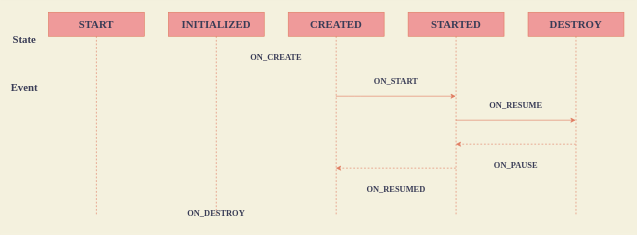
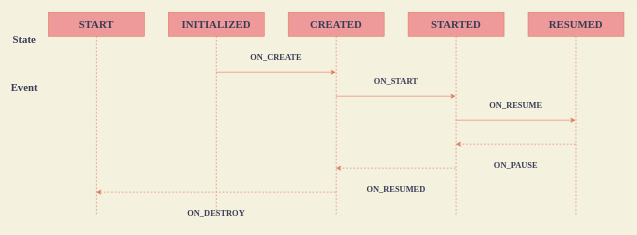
  <mxCell id="0" />
  <mxCell id="1" parent="0" />
  <mxCell id="2" value="&lt;h2&gt;INITIALIZED&lt;/h2&gt;" style="shape=umlLifeline;perimeter=lifelinePerimeter;whiteSpace=wrap;html=1;container=1;collapsible=0;recursiveResize=0;outlineConnect=0;rounded=0;sketch=0;fontColor=#393C56;strokeColor=#E07A5F;fillColor=#EF9a9a;fontFamily=Comic Sans MS;" vertex="1" parent="1"><mxGeometry x="280" y="20" width="160" height="340" as="geometry" /></mxCell>
  <mxCell id="3" value="&lt;h3&gt;ON_CREATE&lt;/h3&gt;" style="text;html=1;strokeColor=none;fillColor=none;align=center;verticalAlign=middle;whiteSpace=wrap;rounded=0;sketch=0;fontFamily=Comic Sans MS;fontColor=#393C56;" vertex="1" parent="2"><mxGeometry x="120" y="60" width="120" height="30" as="geometry" /></mxCell>
  <mxCell id="4" value="&lt;h2&gt;START&lt;/h2&gt;" style="shape=umlLifeline;perimeter=lifelinePerimeter;whiteSpace=wrap;html=1;container=1;collapsible=0;recursiveResize=0;outlineConnect=0;rounded=0;sketch=0;fontColor=#393C56;strokeColor=#E07A5F;fillColor=#EF9a9a;fontFamily=Comic Sans MS;" vertex="1" parent="1"><mxGeometry x="80" y="20" width="160" height="340" as="geometry" /></mxCell>
  <mxCell id="5" value="&lt;h2&gt;CREATED&lt;/h2&gt;" style="shape=umlLifeline;perimeter=lifelinePerimeter;whiteSpace=wrap;html=1;container=1;collapsible=0;recursiveResize=0;outlineConnect=0;rounded=0;sketch=0;fontColor=#393C56;strokeColor=#E07A5F;fillColor=#EF9a9a;fontFamily=Comic Sans MS;" vertex="1" parent="1"><mxGeometry x="480" y="20" width="160" height="340" as="geometry" /></mxCell>
  <mxCell id="6" value="&lt;h2&gt;STARTED&lt;/h2&gt;" style="shape=umlLifeline;perimeter=lifelinePerimeter;whiteSpace=wrap;html=1;container=1;collapsible=0;recursiveResize=0;outlineConnect=0;rounded=0;sketch=0;fontColor=#393C56;strokeColor=#E07A5F;fillColor=#EF9a9a;fontFamily=Comic Sans MS;" vertex="1" parent="1"><mxGeometry x="680" y="20" width="160" height="340" as="geometry" /></mxCell>
- <mxCell id="7" value="&lt;h2&gt;DESTROY&lt;/h2&gt;" style="shape=umlLifeline;perimeter=lifelinePerimeter;whiteSpace=wrap;html=1;container=1;collapsible=0;recursiveResize=0;outlineConnect=0;rounded=0;sketch=0;fontColor=#393C56;strokeColor=#E07A5F;fillColor=#EF9a9a;fontFamily=Comic Sans MS;" vertex="1" parent="1"><mxGeometry x="880" y="20" width="160" height="340" as="geometry" /></mxCell>
+ <mxCell id="7" value="&lt;h2&gt;RESUMED&lt;/h2&gt;" style="shape=umlLifeline;perimeter=lifelinePerimeter;whiteSpace=wrap;html=1;container=1;collapsible=0;recursiveResize=0;outlineConnect=0;rounded=0;sketch=0;fontColor=#393C56;strokeColor=#E07A5F;fillColor=#EF9a9a;fontFamily=Comic Sans MS;" vertex="1" parent="1"><mxGeometry x="880" y="20" width="160" height="340" as="geometry" /></mxCell>
+ <mxCell id="8" value="" style="endArrow=classic;html=1;fontColor=#393C56;strokeColor=#E07A5F;fillColor=#F2CC8F;" edge="1" parent="1" source="2" target="5"><mxGeometry width="50" height="50" relative="1" as="geometry"><mxPoint x="290" y="260" as="sourcePoint" /><mxPoint x="340" y="210" as="targetPoint" /><Array as="points"><mxPoint x="420" y="120" /></Array></mxGeometry></mxCell>
  <mxCell id="9" value="" style="endArrow=classic;html=1;fontColor=#393C56;strokeColor=#E07A5F;fillColor=#F2CC8F;" edge="1" parent="1" source="5" target="6"><mxGeometry width="50" height="50" relative="1" as="geometry"><mxPoint x="490" y="120" as="sourcePoint" /><mxPoint x="540" y="70" as="targetPoint" /><Array as="points"><mxPoint x="590" y="160" /></Array></mxGeometry></mxCell>
  <mxCell id="10" value="" style="endArrow=classic;html=1;fontColor=#393C56;strokeColor=#E07A5F;fillColor=#F2CC8F;" edge="1" parent="1" source="6" target="7"><mxGeometry width="50" height="50" relative="1" as="geometry"><mxPoint x="580" y="130" as="sourcePoint" /><mxPoint x="630" y="80" as="targetPoint" /><Array as="points"><mxPoint x="850" y="200" /></Array></mxGeometry></mxCell>
  <mxCell id="11" value="&lt;h3&gt;ON_RESUME&lt;/h3&gt;" style="text;html=1;strokeColor=none;fillColor=none;align=center;verticalAlign=middle;whiteSpace=wrap;rounded=0;sketch=0;fontFamily=Comic Sans MS;fontColor=#393C56;" vertex="1" parent="1"><mxGeometry x="800" y="160" width="120" height="30" as="geometry" /></mxCell>
  <mxCell id="12" value="" style="endArrow=classic;html=1;fontColor=#393C56;strokeColor=#E07A5F;fillColor=#F2CC8F;dashed=1;" edge="1" parent="1" source="7" target="6"><mxGeometry width="50" height="50" relative="1" as="geometry"><mxPoint x="580" y="310" as="sourcePoint" /><mxPoint x="630" y="260" as="targetPoint" /><Array as="points"><mxPoint x="860" y="240" /></Array></mxGeometry></mxCell>
  <mxCell id="13" value="&lt;h3&gt;ON_PAUSE&lt;/h3&gt;" style="text;html=1;strokeColor=none;fillColor=none;align=center;verticalAlign=middle;whiteSpace=wrap;rounded=0;sketch=0;fontFamily=Comic Sans MS;fontColor=#393C56;" vertex="1" parent="1"><mxGeometry x="800" y="260" width="120" height="30" as="geometry" /></mxCell>
  <mxCell id="14" value="" style="endArrow=classic;html=1;fontColor=#393C56;strokeColor=#E07A5F;fillColor=#F2CC8F;dashed=1;" edge="1" parent="1" source="6" target="5"><mxGeometry width="50" height="50" relative="1" as="geometry"><mxPoint x="730" y="450" as="sourcePoint" /><mxPoint x="530" y="450" as="targetPoint" /><Array as="points"><mxPoint x="660" y="280" /></Array></mxGeometry></mxCell>
  <mxCell id="15" value="&lt;h3&gt;ON_RESUMED&lt;/h3&gt;" style="text;html=1;strokeColor=none;fillColor=none;align=center;verticalAlign=middle;whiteSpace=wrap;rounded=0;sketch=0;fontFamily=Comic Sans MS;fontColor=#393C56;" vertex="1" parent="1"><mxGeometry x="600" y="300" width="120" height="30" as="geometry" /></mxCell>
  <mxCell id="16" value="&lt;h3&gt;ON_START&lt;/h3&gt;" style="text;html=1;strokeColor=none;fillColor=none;align=center;verticalAlign=middle;whiteSpace=wrap;rounded=0;sketch=0;fontFamily=Comic Sans MS;fontColor=#393C56;" vertex="1" parent="1"><mxGeometry x="600" y="120" width="120" height="30" as="geometry" /></mxCell>
+ <mxCell id="17" value="" style="endArrow=classic;html=1;fontColor=#393C56;strokeColor=#E07A5F;fillColor=#F2CC8F;dashed=1;" edge="1" parent="1" source="5" target="4"><mxGeometry width="50" height="50" relative="1" as="geometry"><mxPoint x="590" y="455" as="sourcePoint" /><mxPoint x="390" y="455" as="targetPoint" /><Array as="points"><mxPoint x="490" y="320" /></Array></mxGeometry></mxCell>
  <mxCell id="18" value="&lt;h3&gt;ON_DESTROY&lt;/h3&gt;" style="text;html=1;strokeColor=none;fillColor=none;align=center;verticalAlign=middle;whiteSpace=wrap;rounded=0;sketch=0;fontFamily=Comic Sans MS;fontColor=#393C56;" vertex="1" parent="1"><mxGeometry x="295" y="340" width="130" height="30" as="geometry" /></mxCell>
  <mxCell id="19" value="&lt;h2&gt;State&lt;/h2&gt;" style="text;html=1;strokeColor=none;fillColor=none;align=center;verticalAlign=middle;whiteSpace=wrap;rounded=0;sketch=0;fontFamily=Comic Sans MS;fontColor=#393C56;" vertex="1" parent="1"><mxGeometry x="20" y="55" width="40" height="20" as="geometry" /></mxCell>
  <mxCell id="20" value="&lt;h2&gt;Event&lt;/h2&gt;" style="text;html=1;strokeColor=none;fillColor=none;align=center;verticalAlign=middle;whiteSpace=wrap;rounded=0;sketch=0;fontFamily=Comic Sans MS;fontColor=#393C56;" vertex="1" parent="1"><mxGeometry x="20" y="135" width="40" height="20" as="geometry" /></mxCell>
